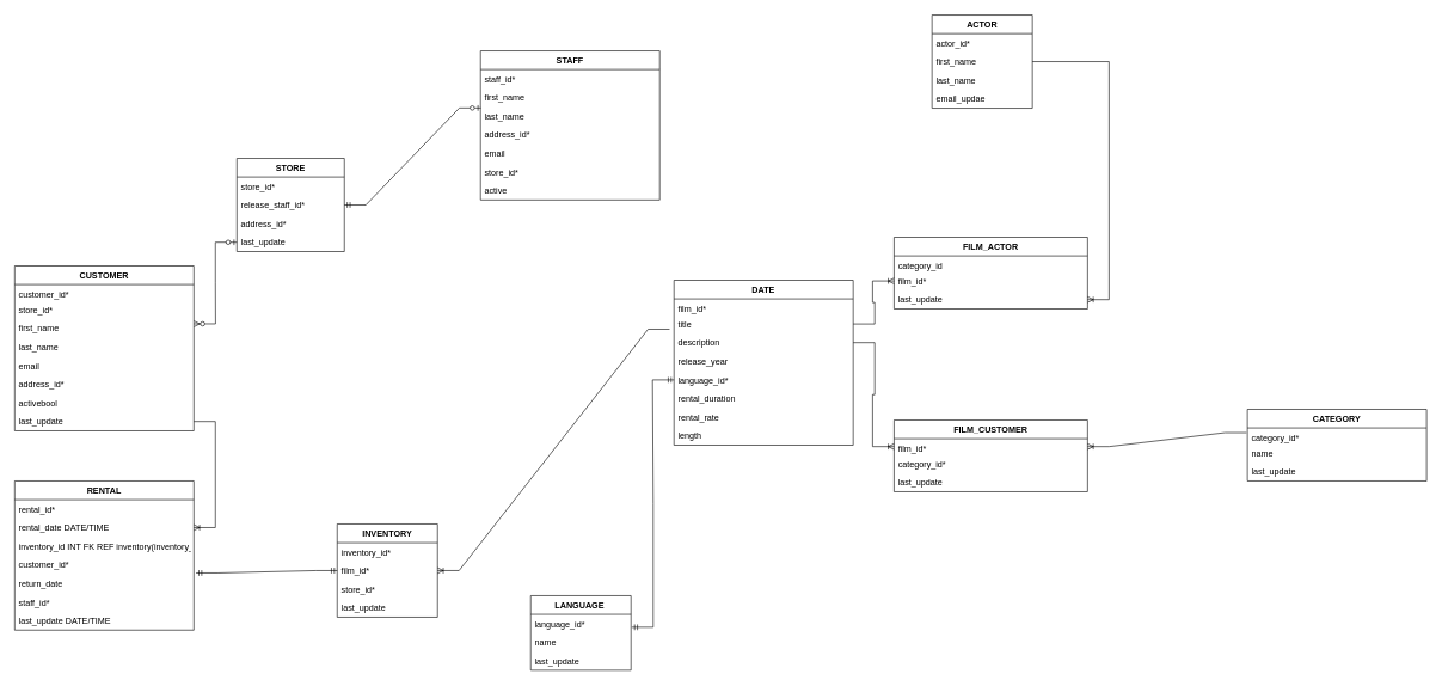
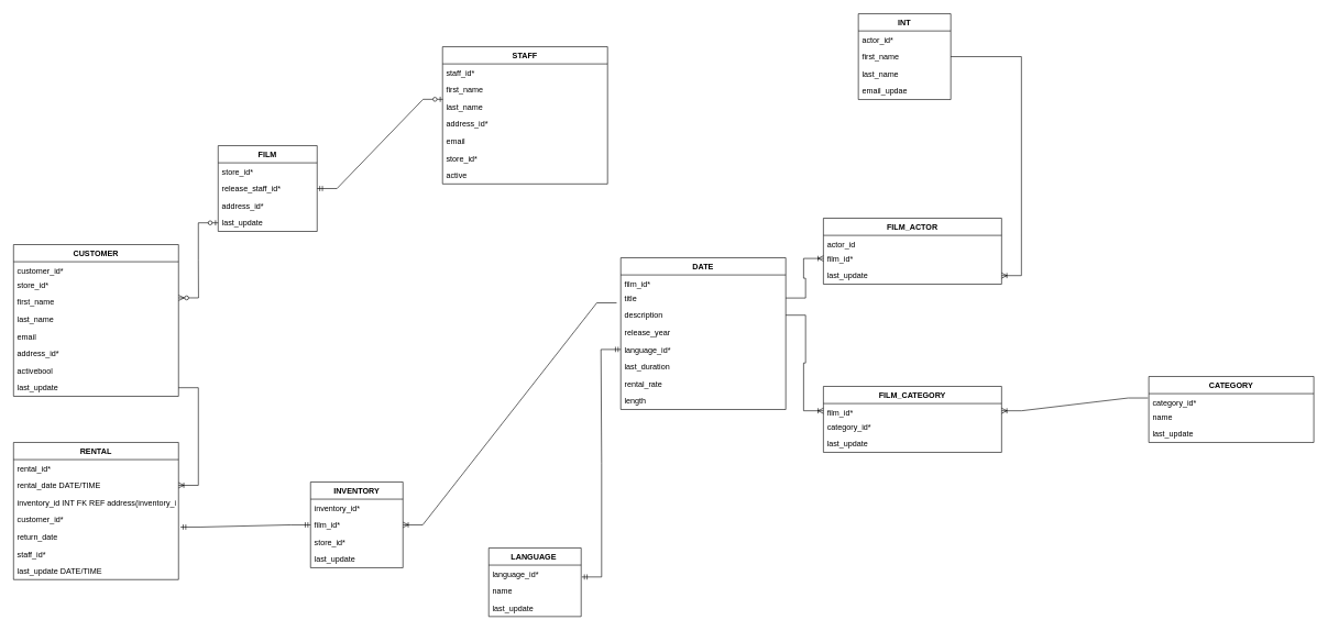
  <mxCell id="0" />
  <mxCell id="1" parent="0" />
- <mxCell id="2" value="STORE" style="swimlane;fontStyle=1;childLayout=stackLayout;horizontal=1;startSize=26;horizontalStack=0;resizeParent=1;resizeParentMax=0;resizeLast=0;collapsible=1;marginBottom=0;" vertex="1" parent="1"><mxGeometry x="330" y="220" width="150" height="130" as="geometry" /></mxCell>
+ <mxCell id="2" value="FILM" style="swimlane;fontStyle=1;childLayout=stackLayout;horizontal=1;startSize=26;horizontalStack=0;resizeParent=1;resizeParentMax=0;resizeLast=0;collapsible=1;marginBottom=0;" vertex="1" parent="1"><mxGeometry x="330" y="220" width="150" height="130" as="geometry" /></mxCell>
  <mxCell id="3" value="store_id*" style="text;align=left;verticalAlign=top;spacingLeft=4;spacingRight=4;overflow=hidden;rotatable=0;points=[[0,0.5],[1,0.5]];portConstraint=eastwest;" vertex="1" parent="2"><mxGeometry y="26" width="150" height="26" as="geometry" /></mxCell>
  <mxCell id="4" value="release_staff_id*" style="text;align=left;verticalAlign=top;spacingLeft=4;spacingRight=4;overflow=hidden;rotatable=0;points=[[0,0.5],[1,0.5]];portConstraint=eastwest;" vertex="1" parent="2"><mxGeometry y="52" width="150" height="26" as="geometry" /></mxCell>
  <mxCell id="5" value="address_id*" style="text;align=left;verticalAlign=top;spacingLeft=4;spacingRight=4;overflow=hidden;rotatable=0;points=[[0,0.5],[1,0.5]];portConstraint=eastwest;" vertex="1" parent="2"><mxGeometry y="78" width="150" height="26" as="geometry" /></mxCell>
  <mxCell id="6" value="last_update" style="text;align=left;verticalAlign=top;spacingLeft=4;spacingRight=4;overflow=hidden;rotatable=0;points=[[0,0.5],[1,0.5]];portConstraint=eastwest;" vertex="1" parent="2"><mxGeometry y="104" width="150" height="26" as="geometry" /></mxCell>
  <mxCell id="7" value="CUSTOMER" style="swimlane;fontStyle=1;childLayout=stackLayout;horizontal=1;startSize=26;horizontalStack=0;resizeParent=1;resizeParentMax=0;resizeLast=0;collapsible=1;marginBottom=0;" vertex="1" parent="1"><mxGeometry x="20" y="370" width="250" height="230" as="geometry" /></mxCell>
  <mxCell id="8" value="customer_id* " style="text;align=left;verticalAlign=top;spacingLeft=4;spacingRight=4;overflow=hidden;rotatable=0;points=[[0,0.5],[1,0.5]];portConstraint=eastwest;" vertex="1" parent="7"><mxGeometry y="26" width="250" height="22" as="geometry" /></mxCell>
  <mxCell id="9" value="store_id*" style="text;align=left;verticalAlign=top;spacingLeft=4;spacingRight=4;overflow=hidden;rotatable=0;points=[[0,0.5],[1,0.5]];portConstraint=eastwest;" vertex="1" parent="7"><mxGeometry y="48" width="250" height="26" as="geometry" /></mxCell>
  <mxCell id="10" value="first_name " style="text;align=left;verticalAlign=top;spacingLeft=4;spacingRight=4;overflow=hidden;rotatable=0;points=[[0,0.5],[1,0.5]];portConstraint=eastwest;" vertex="1" parent="7"><mxGeometry y="74" width="250" height="26" as="geometry" /></mxCell>
  <mxCell id="11" value="last_name " style="text;align=left;verticalAlign=top;spacingLeft=4;spacingRight=4;overflow=hidden;rotatable=0;points=[[0,0.5],[1,0.5]];portConstraint=eastwest;" vertex="1" parent="7"><mxGeometry y="100" width="250" height="26" as="geometry" /></mxCell>
  <mxCell id="12" value="email " style="text;align=left;verticalAlign=top;spacingLeft=4;spacingRight=4;overflow=hidden;rotatable=0;points=[[0,0.5],[1,0.5]];portConstraint=eastwest;" vertex="1" parent="7"><mxGeometry y="126" width="250" height="26" as="geometry" /></mxCell>
  <mxCell id="13" value="address_id*" style="text;align=left;verticalAlign=top;spacingLeft=4;spacingRight=4;overflow=hidden;rotatable=0;points=[[0,0.5],[1,0.5]];portConstraint=eastwest;" vertex="1" parent="7"><mxGeometry y="152" width="250" height="26" as="geometry" /></mxCell>
  <mxCell id="14" value="activebool " style="text;align=left;verticalAlign=top;spacingLeft=4;spacingRight=4;overflow=hidden;rotatable=0;points=[[0,0.5],[1,0.5]];portConstraint=eastwest;" vertex="1" parent="7"><mxGeometry y="178" width="250" height="26" as="geometry" /></mxCell>
  <mxCell id="15" value="last_update " style="text;align=left;verticalAlign=top;spacingLeft=4;spacingRight=4;overflow=hidden;rotatable=0;points=[[0,0.5],[1,0.5]];portConstraint=eastwest;" vertex="1" parent="7"><mxGeometry y="204" width="250" height="26" as="geometry" /></mxCell>
  <mxCell id="16" value="LANGUAGE " style="swimlane;fontStyle=1;childLayout=stackLayout;horizontal=1;startSize=26;horizontalStack=0;resizeParent=1;resizeParentMax=0;resizeLast=0;collapsible=1;marginBottom=0;" vertex="1" parent="1"><mxGeometry x="740" y="830" width="140" height="104" as="geometry" /></mxCell>
  <mxCell id="17" value="language_id*" style="text;align=left;verticalAlign=top;spacingLeft=4;spacingRight=4;overflow=hidden;rotatable=0;points=[[0,0.5],[1,0.5]];portConstraint=eastwest;" vertex="1" parent="16"><mxGeometry y="26" width="140" height="26" as="geometry" /></mxCell>
  <mxCell id="18" value="name" style="text;align=left;verticalAlign=top;spacingLeft=4;spacingRight=4;overflow=hidden;rotatable=0;points=[[0,0.5],[1,0.5]];portConstraint=eastwest;" vertex="1" parent="16"><mxGeometry y="52" width="140" height="26" as="geometry" /></mxCell>
  <mxCell id="19" value="last_update " style="text;align=left;verticalAlign=top;spacingLeft=4;spacingRight=4;overflow=hidden;rotatable=0;points=[[0,0.5],[1,0.5]];portConstraint=eastwest;" vertex="1" parent="16"><mxGeometry y="78" width="140" height="26" as="geometry" /></mxCell>
- <mxCell id="20" value="ACTOR" style="swimlane;fontStyle=1;childLayout=stackLayout;horizontal=1;startSize=26;horizontalStack=0;resizeParent=1;resizeParentMax=0;resizeLast=0;collapsible=1;marginBottom=0;" vertex="1" parent="1"><mxGeometry x="1300" y="20" width="140" height="130" as="geometry" /></mxCell>
+ <mxCell id="20" value="INT" style="swimlane;fontStyle=1;childLayout=stackLayout;horizontal=1;startSize=26;horizontalStack=0;resizeParent=1;resizeParentMax=0;resizeLast=0;collapsible=1;marginBottom=0;" vertex="1" parent="1"><mxGeometry x="1300" y="20" width="140" height="130" as="geometry" /></mxCell>
  <mxCell id="21" value="actor_id*" style="text;align=left;verticalAlign=top;spacingLeft=4;spacingRight=4;overflow=hidden;rotatable=0;points=[[0,0.5],[1,0.5]];portConstraint=eastwest;" vertex="1" parent="20"><mxGeometry y="26" width="140" height="26" as="geometry" /></mxCell>
  <mxCell id="22" value="first_name " style="text;align=left;verticalAlign=top;spacingLeft=4;spacingRight=4;overflow=hidden;rotatable=0;points=[[0,0.5],[1,0.5]];portConstraint=eastwest;" vertex="1" parent="20"><mxGeometry y="52" width="140" height="26" as="geometry" /></mxCell>
  <mxCell id="23" value="last_name " style="text;align=left;verticalAlign=top;spacingLeft=4;spacingRight=4;overflow=hidden;rotatable=0;points=[[0,0.5],[1,0.5]];portConstraint=eastwest;" vertex="1" parent="20"><mxGeometry y="78" width="140" height="26" as="geometry" /></mxCell>
  <mxCell id="24" value="email_updae" style="text;align=left;verticalAlign=top;spacingLeft=4;spacingRight=4;overflow=hidden;rotatable=0;points=[[0,0.5],[1,0.5]];portConstraint=eastwest;" vertex="1" parent="20"><mxGeometry y="104" width="140" height="26" as="geometry" /></mxCell>
  <mxCell id="25" value="STAFF" style="swimlane;fontStyle=1;childLayout=stackLayout;horizontal=1;startSize=26;horizontalStack=0;resizeParent=1;resizeParentMax=0;resizeLast=0;collapsible=1;marginBottom=0;" vertex="1" parent="1"><mxGeometry x="670" y="70" width="250" height="208" as="geometry" /></mxCell>
  <mxCell id="26" value="staff_id*" style="text;align=left;verticalAlign=top;spacingLeft=4;spacingRight=4;overflow=hidden;rotatable=0;points=[[0,0.5],[1,0.5]];portConstraint=eastwest;" vertex="1" parent="25"><mxGeometry y="26" width="250" height="26" as="geometry" /></mxCell>
  <mxCell id="27" value="first_name " style="text;align=left;verticalAlign=top;spacingLeft=4;spacingRight=4;overflow=hidden;rotatable=0;points=[[0,0.5],[1,0.5]];portConstraint=eastwest;" vertex="1" parent="25"><mxGeometry y="52" width="250" height="26" as="geometry" /></mxCell>
  <mxCell id="28" value="last_name " style="text;align=left;verticalAlign=top;spacingLeft=4;spacingRight=4;overflow=hidden;rotatable=0;points=[[0,0.5],[1,0.5]];portConstraint=eastwest;" vertex="1" parent="25"><mxGeometry y="78" width="250" height="26" as="geometry" /></mxCell>
  <mxCell id="29" value="address_id*" style="text;align=left;verticalAlign=top;spacingLeft=4;spacingRight=4;overflow=hidden;rotatable=0;points=[[0,0.5],[1,0.5]];portConstraint=eastwest;" vertex="1" parent="25"><mxGeometry y="104" width="250" height="26" as="geometry" /></mxCell>
  <mxCell id="30" value="email " style="text;align=left;verticalAlign=top;spacingLeft=4;spacingRight=4;overflow=hidden;rotatable=0;points=[[0,0.5],[1,0.5]];portConstraint=eastwest;" vertex="1" parent="25"><mxGeometry y="130" width="250" height="26" as="geometry" /></mxCell>
  <mxCell id="31" value="store_id*" style="text;align=left;verticalAlign=top;spacingLeft=4;spacingRight=4;overflow=hidden;rotatable=0;points=[[0,0.5],[1,0.5]];portConstraint=eastwest;" vertex="1" parent="25"><mxGeometry y="156" width="250" height="26" as="geometry" /></mxCell>
  <mxCell id="32" value="active " style="text;align=left;verticalAlign=top;spacingLeft=4;spacingRight=4;overflow=hidden;rotatable=0;points=[[0,0.5],[1,0.5]];portConstraint=eastwest;" vertex="1" parent="25"><mxGeometry y="182" width="250" height="26" as="geometry" /></mxCell>
- <mxCell id="33" value="FILM_CUSTOMER" style="swimlane;fontStyle=1;childLayout=stackLayout;horizontal=1;startSize=26;horizontalStack=0;resizeParent=1;resizeParentMax=0;resizeLast=0;collapsible=1;marginBottom=0;" vertex="1" parent="1"><mxGeometry x="1247" y="585" width="270" height="100" as="geometry" /></mxCell>
+ <mxCell id="33" value="FILM_CATEGORY" style="swimlane;fontStyle=1;childLayout=stackLayout;horizontal=1;startSize=26;horizontalStack=0;resizeParent=1;resizeParentMax=0;resizeLast=0;collapsible=1;marginBottom=0;" vertex="1" parent="1"><mxGeometry x="1247" y="585" width="270" height="100" as="geometry" /></mxCell>
  <mxCell id="34" value="film_id*" style="text;align=left;verticalAlign=top;spacingLeft=4;spacingRight=4;overflow=hidden;rotatable=0;points=[[0,0.5],[1,0.5]];portConstraint=eastwest;" vertex="1" parent="33"><mxGeometry y="26" width="270" height="22" as="geometry" /></mxCell>
  <mxCell id="35" value="category_id*" style="text;align=left;verticalAlign=top;spacingLeft=4;spacingRight=4;overflow=hidden;rotatable=0;points=[[0,0.5],[1,0.5]];portConstraint=eastwest;" vertex="1" parent="33"><mxGeometry y="48" width="270" height="26" as="geometry" /></mxCell>
  <mxCell id="36" value="last_update " style="text;align=left;verticalAlign=top;spacingLeft=4;spacingRight=4;overflow=hidden;rotatable=0;points=[[0,0.5],[1,0.5]];portConstraint=eastwest;" vertex="1" parent="33"><mxGeometry y="74" width="270" height="26" as="geometry" /></mxCell>
  <mxCell id="37" value="INVENTORY" style="swimlane;fontStyle=1;childLayout=stackLayout;horizontal=1;startSize=26;horizontalStack=0;resizeParent=1;resizeParentMax=0;resizeLast=0;collapsible=1;marginBottom=0;" vertex="1" parent="1"><mxGeometry x="470" y="730" width="140" height="130" as="geometry" /></mxCell>
  <mxCell id="38" value="inventory_id*" style="text;align=left;verticalAlign=top;spacingLeft=4;spacingRight=4;overflow=hidden;rotatable=0;points=[[0,0.5],[1,0.5]];portConstraint=eastwest;" vertex="1" parent="37"><mxGeometry y="26" width="140" height="26" as="geometry" /></mxCell>
  <mxCell id="39" value="film_id*" style="text;align=left;verticalAlign=top;spacingLeft=4;spacingRight=4;overflow=hidden;rotatable=0;points=[[0,0.5],[1,0.5]];portConstraint=eastwest;" vertex="1" parent="37"><mxGeometry y="52" width="140" height="26" as="geometry" /></mxCell>
  <mxCell id="40" value="store_id*" style="text;align=left;verticalAlign=top;spacingLeft=4;spacingRight=4;overflow=hidden;rotatable=0;points=[[0,0.5],[1,0.5]];portConstraint=eastwest;" vertex="1" parent="37"><mxGeometry y="78" width="140" height="26" as="geometry" /></mxCell>
  <mxCell id="41" value="last_update " style="text;align=left;verticalAlign=top;spacingLeft=4;spacingRight=4;overflow=hidden;rotatable=0;points=[[0,0.5],[1,0.5]];portConstraint=eastwest;" vertex="1" parent="37"><mxGeometry y="104" width="140" height="26" as="geometry" /></mxCell>
  <mxCell id="42" value="DATE" style="swimlane;fontStyle=1;childLayout=stackLayout;horizontal=1;startSize=26;horizontalStack=0;resizeParent=1;resizeParentMax=0;resizeLast=0;collapsible=1;marginBottom=0;" vertex="1" parent="1"><mxGeometry x="940" y="390" width="250" height="230" as="geometry" /></mxCell>
  <mxCell id="43" value="film_id*" style="text;align=left;verticalAlign=top;spacingLeft=4;spacingRight=4;overflow=hidden;rotatable=0;points=[[0,0.5],[1,0.5]];portConstraint=eastwest;" vertex="1" parent="42"><mxGeometry y="26" width="250" height="22" as="geometry" /></mxCell>
  <mxCell id="44" value="title " style="text;align=left;verticalAlign=top;spacingLeft=4;spacingRight=4;overflow=hidden;rotatable=0;points=[[0,0.5],[1,0.5]];portConstraint=eastwest;" vertex="1" parent="42"><mxGeometry y="48" width="250" height="26" as="geometry" /></mxCell>
  <mxCell id="45" value="description " style="text;align=left;verticalAlign=top;spacingLeft=4;spacingRight=4;overflow=hidden;rotatable=0;points=[[0,0.5],[1,0.5]];portConstraint=eastwest;" vertex="1" parent="42"><mxGeometry y="74" width="250" height="26" as="geometry" /></mxCell>
  <mxCell id="46" value="release_year " style="text;align=left;verticalAlign=top;spacingLeft=4;spacingRight=4;overflow=hidden;rotatable=0;points=[[0,0.5],[1,0.5]];portConstraint=eastwest;" vertex="1" parent="42"><mxGeometry y="100" width="250" height="26" as="geometry" /></mxCell>
  <mxCell id="47" value="language_id*" style="text;align=left;verticalAlign=top;spacingLeft=4;spacingRight=4;overflow=hidden;rotatable=0;points=[[0,0.5],[1,0.5]];portConstraint=eastwest;" vertex="1" parent="42"><mxGeometry y="126" width="250" height="26" as="geometry" /></mxCell>
- <mxCell id="48" value="rental_duration " style="text;align=left;verticalAlign=top;spacingLeft=4;spacingRight=4;overflow=hidden;rotatable=0;points=[[0,0.5],[1,0.5]];portConstraint=eastwest;" vertex="1" parent="42"><mxGeometry y="152" width="250" height="26" as="geometry" /></mxCell>
+ <mxCell id="48" value="last_duration " style="text;align=left;verticalAlign=top;spacingLeft=4;spacingRight=4;overflow=hidden;rotatable=0;points=[[0,0.5],[1,0.5]];portConstraint=eastwest;" vertex="1" parent="42"><mxGeometry y="152" width="250" height="26" as="geometry" /></mxCell>
  <mxCell id="49" value="rental_rate " style="text;align=left;verticalAlign=top;spacingLeft=4;spacingRight=4;overflow=hidden;rotatable=0;points=[[0,0.5],[1,0.5]];portConstraint=eastwest;" vertex="1" parent="42"><mxGeometry y="178" width="250" height="26" as="geometry" /></mxCell>
  <mxCell id="50" value="length " style="text;align=left;verticalAlign=top;spacingLeft=4;spacingRight=4;overflow=hidden;rotatable=0;points=[[0,0.5],[1,0.5]];portConstraint=eastwest;" vertex="1" parent="42"><mxGeometry y="204" width="250" height="26" as="geometry" /></mxCell>
  <mxCell id="51" value="CATEGORY" style="swimlane;fontStyle=1;childLayout=stackLayout;horizontal=1;startSize=26;horizontalStack=0;resizeParent=1;resizeParentMax=0;resizeLast=0;collapsible=1;marginBottom=0;" vertex="1" parent="1"><mxGeometry x="1740" y="570" width="250" height="100" as="geometry" /></mxCell>
  <mxCell id="52" value="category_id*" style="text;align=left;verticalAlign=top;spacingLeft=4;spacingRight=4;overflow=hidden;rotatable=0;points=[[0,0.5],[1,0.5]];portConstraint=eastwest;" vertex="1" parent="51"><mxGeometry y="26" width="250" height="22" as="geometry" /></mxCell>
  <mxCell id="53" value="name" style="text;align=left;verticalAlign=top;spacingLeft=4;spacingRight=4;overflow=hidden;rotatable=0;points=[[0,0.5],[1,0.5]];portConstraint=eastwest;" vertex="1" parent="51"><mxGeometry y="48" width="250" height="26" as="geometry" /></mxCell>
  <mxCell id="54" value="last_update" style="text;align=left;verticalAlign=top;spacingLeft=4;spacingRight=4;overflow=hidden;rotatable=0;points=[[0,0.5],[1,0.5]];portConstraint=eastwest;" vertex="1" parent="51"><mxGeometry y="74" width="250" height="26" as="geometry" /></mxCell>
  <mxCell id="55" value="RENTAL" style="swimlane;fontStyle=1;childLayout=stackLayout;horizontal=1;startSize=26;horizontalStack=0;resizeParent=1;resizeParentMax=0;resizeLast=0;collapsible=1;marginBottom=0;" vertex="1" parent="1"><mxGeometry x="20" y="670" width="250" height="208" as="geometry" /></mxCell>
  <mxCell id="56" value="rental_id*" style="text;align=left;verticalAlign=top;spacingLeft=4;spacingRight=4;overflow=hidden;rotatable=0;points=[[0,0.5],[1,0.5]];portConstraint=eastwest;" vertex="1" parent="55"><mxGeometry y="26" width="250" height="26" as="geometry" /></mxCell>
  <mxCell id="57" value="rental_date DATE/TIME&#10;" style="text;align=left;verticalAlign=top;spacingLeft=4;spacingRight=4;overflow=hidden;rotatable=0;points=[[0,0.5],[1,0.5]];portConstraint=eastwest;" vertex="1" parent="55"><mxGeometry y="52" width="250" height="26" as="geometry" /></mxCell>
- <mxCell id="58" value="inventory_id INT FK REF inventory(inventory_id)&#10;" style="text;align=left;verticalAlign=top;spacingLeft=4;spacingRight=4;overflow=hidden;rotatable=0;points=[[0,0.5],[1,0.5]];portConstraint=eastwest;" vertex="1" parent="55"><mxGeometry y="78" width="250" height="26" as="geometry" /></mxCell>
+ <mxCell id="58" value="inventory_id INT FK REF address(inventory_id)&#10;" style="text;align=left;verticalAlign=top;spacingLeft=4;spacingRight=4;overflow=hidden;rotatable=0;points=[[0,0.5],[1,0.5]];portConstraint=eastwest;" vertex="1" parent="55"><mxGeometry y="78" width="250" height="26" as="geometry" /></mxCell>
  <mxCell id="59" value="customer_id*" style="text;align=left;verticalAlign=top;spacingLeft=4;spacingRight=4;overflow=hidden;rotatable=0;points=[[0,0.5],[1,0.5]];portConstraint=eastwest;" vertex="1" parent="55"><mxGeometry y="104" width="250" height="26" as="geometry" /></mxCell>
  <mxCell id="60" value="return_date " style="text;align=left;verticalAlign=top;spacingLeft=4;spacingRight=4;overflow=hidden;rotatable=0;points=[[0,0.5],[1,0.5]];portConstraint=eastwest;" vertex="1" parent="55"><mxGeometry y="130" width="250" height="26" as="geometry" /></mxCell>
  <mxCell id="61" value="staff_id*" style="text;align=left;verticalAlign=top;spacingLeft=4;spacingRight=4;overflow=hidden;rotatable=0;points=[[0,0.5],[1,0.5]];portConstraint=eastwest;" vertex="1" parent="55"><mxGeometry y="156" width="250" height="26" as="geometry" /></mxCell>
  <mxCell id="62" value="last_update DATE/TIME" style="text;align=left;verticalAlign=top;spacingLeft=4;spacingRight=4;overflow=hidden;rotatable=0;points=[[0,0.5],[1,0.5]];portConstraint=eastwest;" vertex="1" parent="55"><mxGeometry y="182" width="250" height="26" as="geometry" /></mxCell>
  <mxCell id="63" value="" style="edgeStyle=entityRelationEdgeStyle;fontSize=12;html=1;endArrow=ERzeroToOne;startArrow=ERmandOne;rounded=0;exitX=1;exitY=0.5;exitDx=0;exitDy=0;entryX=0.002;entryY=0.064;entryDx=0;entryDy=0;entryPerimeter=0;" edge="1" parent="1" source="4" target="28"><mxGeometry width="100" height="100" relative="1" as="geometry"><mxPoint x="730" y="576" as="sourcePoint" /><mxPoint x="830" y="476" as="targetPoint" /></mxGeometry></mxCell>
  <mxCell id="64" value="" style="edgeStyle=entityRelationEdgeStyle;fontSize=12;html=1;endArrow=ERzeroToMany;startArrow=ERzeroToOne;rounded=0;entryX=1.001;entryY=0.261;entryDx=0;entryDy=0;entryPerimeter=0;" edge="1" parent="1" source="6" target="10"><mxGeometry width="100" height="100" relative="1" as="geometry"><mxPoint x="300" y="300" as="sourcePoint" /><mxPoint x="390" y="410" as="targetPoint" /></mxGeometry></mxCell>
  <mxCell id="65" value="" style="edgeStyle=entityRelationEdgeStyle;fontSize=12;html=1;endArrow=ERmandOne;startArrow=ERmandOne;rounded=0;exitX=1.007;exitY=-0.308;exitDx=0;exitDy=0;entryX=0;entryY=0.5;entryDx=0;entryDy=0;exitPerimeter=0;" edge="1" parent="1" source="18" target="47"><mxGeometry width="100" height="100" relative="1" as="geometry"><mxPoint x="210" y="810" as="sourcePoint" /><mxPoint x="230" y="960" as="targetPoint" /></mxGeometry></mxCell>
  <mxCell id="66" value="" style="edgeStyle=entityRelationEdgeStyle;fontSize=12;html=1;endArrow=ERoneToMany;rounded=0;exitX=1;exitY=0.5;exitDx=0;exitDy=0;entryX=0;entryY=0.5;entryDx=0;entryDy=0;" edge="1" parent="1" source="45" target="34"><mxGeometry width="100" height="100" relative="1" as="geometry"><mxPoint x="410" y="840" as="sourcePoint" /><mxPoint x="440" y="790" as="targetPoint" /></mxGeometry></mxCell>
  <mxCell id="67" value="" style="edgeStyle=entityRelationEdgeStyle;fontSize=12;html=1;endArrow=ERoneToMany;rounded=0;exitX=-0.005;exitY=0.299;exitDx=0;exitDy=0;exitPerimeter=0;entryX=1;entryY=0.5;entryDx=0;entryDy=0;" edge="1" parent="1" source="52" target="34"><mxGeometry width="100" height="100" relative="1" as="geometry"><mxPoint x="630" y="900" as="sourcePoint" /><mxPoint x="730" y="800" as="targetPoint" /></mxGeometry></mxCell>
  <mxCell id="68" value="FILM_ACTOR" style="swimlane;fontStyle=1;childLayout=stackLayout;horizontal=1;startSize=26;horizontalStack=0;resizeParent=1;resizeParentMax=0;resizeLast=0;collapsible=1;marginBottom=0;" vertex="1" parent="1"><mxGeometry x="1247" y="330" width="270" height="100" as="geometry" /></mxCell>
- <mxCell id="69" value="category_id" style="text;align=left;verticalAlign=top;spacingLeft=4;spacingRight=4;overflow=hidden;rotatable=0;points=[[0,0.5],[1,0.5]];portConstraint=eastwest;" vertex="1" parent="68"><mxGeometry y="26" width="270" height="22" as="geometry" /></mxCell>
+ <mxCell id="69" value="actor_id" style="text;align=left;verticalAlign=top;spacingLeft=4;spacingRight=4;overflow=hidden;rotatable=0;points=[[0,0.5],[1,0.5]];portConstraint=eastwest;" vertex="1" parent="68"><mxGeometry y="26" width="270" height="22" as="geometry" /></mxCell>
  <mxCell id="70" value="film_id*" style="text;align=left;verticalAlign=top;spacingLeft=4;spacingRight=4;overflow=hidden;rotatable=0;points=[[0,0.5],[1,0.5]];portConstraint=eastwest;" vertex="1" parent="68"><mxGeometry y="48" width="270" height="26" as="geometry" /></mxCell>
  <mxCell id="71" value="last_update " style="text;align=left;verticalAlign=top;spacingLeft=4;spacingRight=4;overflow=hidden;rotatable=0;points=[[0,0.5],[1,0.5]];portConstraint=eastwest;" vertex="1" parent="68"><mxGeometry y="74" width="270" height="26" as="geometry" /></mxCell>
  <mxCell id="72" value="" style="edgeStyle=entityRelationEdgeStyle;fontSize=12;html=1;endArrow=ERoneToMany;rounded=0;exitX=1;exitY=0.5;exitDx=0;exitDy=0;" edge="1" parent="1" source="22" target="71"><mxGeometry width="100" height="100" relative="1" as="geometry"><mxPoint x="880" y="340" as="sourcePoint" /><mxPoint x="1070" y="420" as="targetPoint" /></mxGeometry></mxCell>
  <mxCell id="73" value="" style="edgeStyle=entityRelationEdgeStyle;fontSize=12;html=1;endArrow=ERoneToMany;rounded=0;exitX=1;exitY=0.5;exitDx=0;exitDy=0;entryX=0;entryY=0.5;entryDx=0;entryDy=0;" edge="1" parent="1" source="44" target="70"><mxGeometry width="100" height="100" relative="1" as="geometry"><mxPoint x="190" y="740" as="sourcePoint" /><mxPoint x="90" y="640" as="targetPoint" /></mxGeometry></mxCell>
  <mxCell id="74" value="" style="edgeStyle=entityRelationEdgeStyle;fontSize=12;html=1;endArrow=ERmandOne;startArrow=ERmandOne;rounded=0;exitX=0;exitY=0.5;exitDx=0;exitDy=0;entryX=1.012;entryY=0.935;entryDx=0;entryDy=0;entryPerimeter=0;" edge="1" parent="1" source="39" target="59"><mxGeometry width="100" height="100" relative="1" as="geometry"><mxPoint x="600" y="450" as="sourcePoint" /><mxPoint x="530" y="230" as="targetPoint" /></mxGeometry></mxCell>
  <mxCell id="75" value="" style="edgeStyle=entityRelationEdgeStyle;fontSize=12;html=1;endArrow=ERoneToMany;rounded=0;entryX=1;entryY=0.5;entryDx=0;entryDy=0;" edge="1" parent="1" source="15" target="57"><mxGeometry width="100" height="100" relative="1" as="geometry"><mxPoint x="30" y="230" as="sourcePoint" /><mxPoint x="152" y="420" as="targetPoint" /></mxGeometry></mxCell>
  <mxCell id="76" value="" style="edgeStyle=entityRelationEdgeStyle;fontSize=12;html=1;endArrow=ERoneToMany;rounded=0;exitX=-0.025;exitY=-0.219;exitDx=0;exitDy=0;entryX=1;entryY=0.5;entryDx=0;entryDy=0;exitPerimeter=0;" edge="1" parent="1" source="45" target="39"><mxGeometry width="100" height="100" relative="1" as="geometry"><mxPoint x="880" y="490" as="sourcePoint" /><mxPoint x="620" y="380" as="targetPoint" /></mxGeometry></mxCell>
